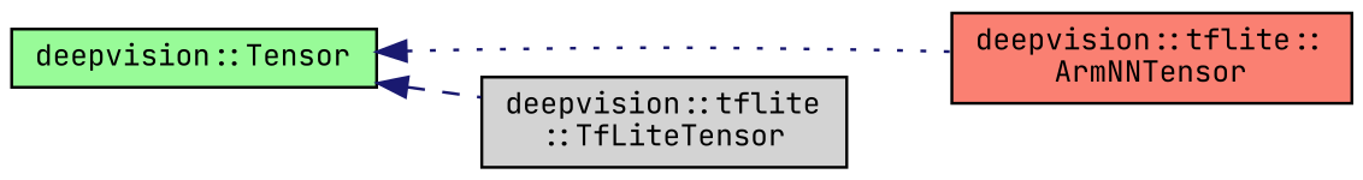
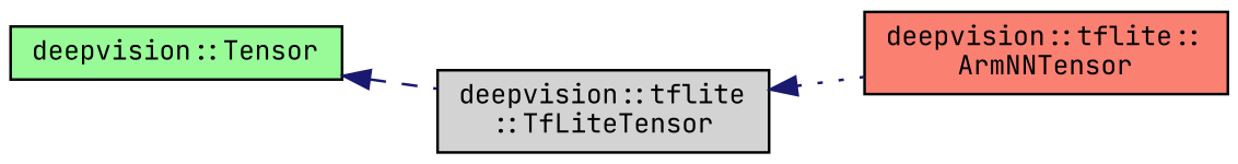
  digraph {
    fontname="JetBrains Mono"
    rankdir=LR
    node [color=black fontname="JetBrains Mono" fontsize=10 shape=record style=filled]
    edge [color=midnightblue dir=back fontname="JetBrains Mono" fontsize=10 labelfontname=Helvetica labelfontsize=10]
    n1 [fillcolor=palegreen height=0.2 label="deepvision::Tensor" width=0.4]
    n2 [fillcolor=salmon height=0.2 label="deepvision::tflite::\lArmNNTensor" width=0.4]
    n3 [fillcolor=lightgrey height=0.2 label="deepvision::tflite\l::TfLiteTensor" width=0.4]
-   n1 -> n2 [style=dotted]
+   n3 -> n2 [style=dotted]
    n1 -> n3 [style=dashed]
  }
